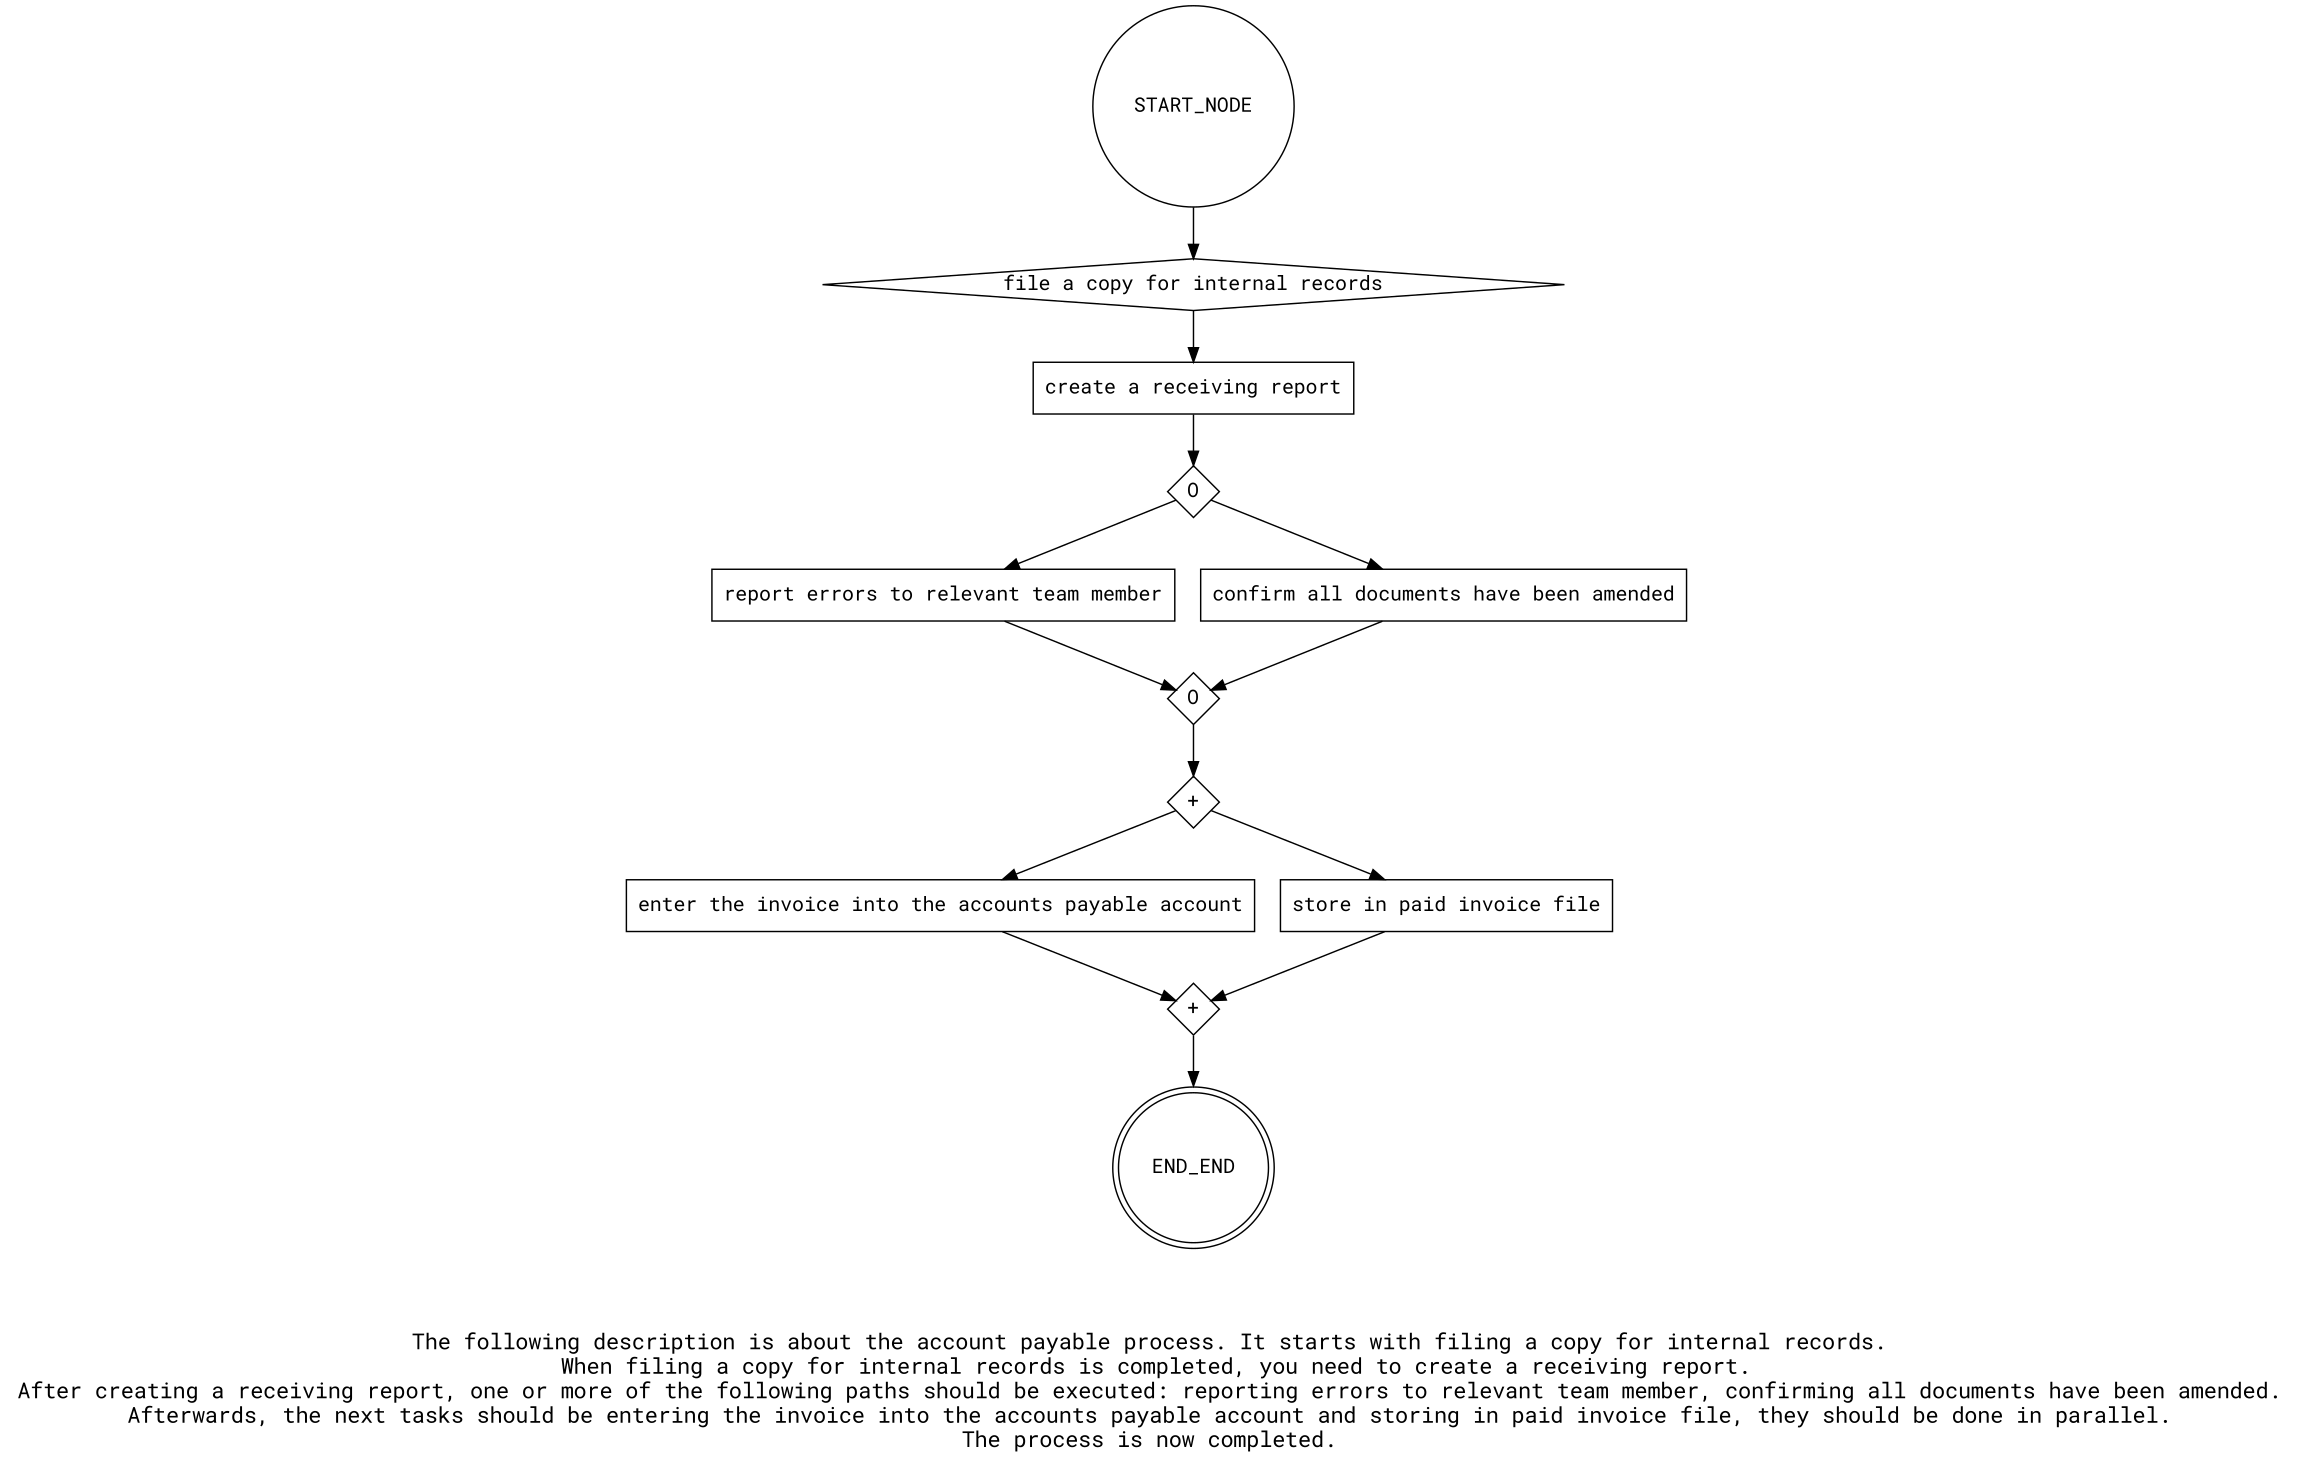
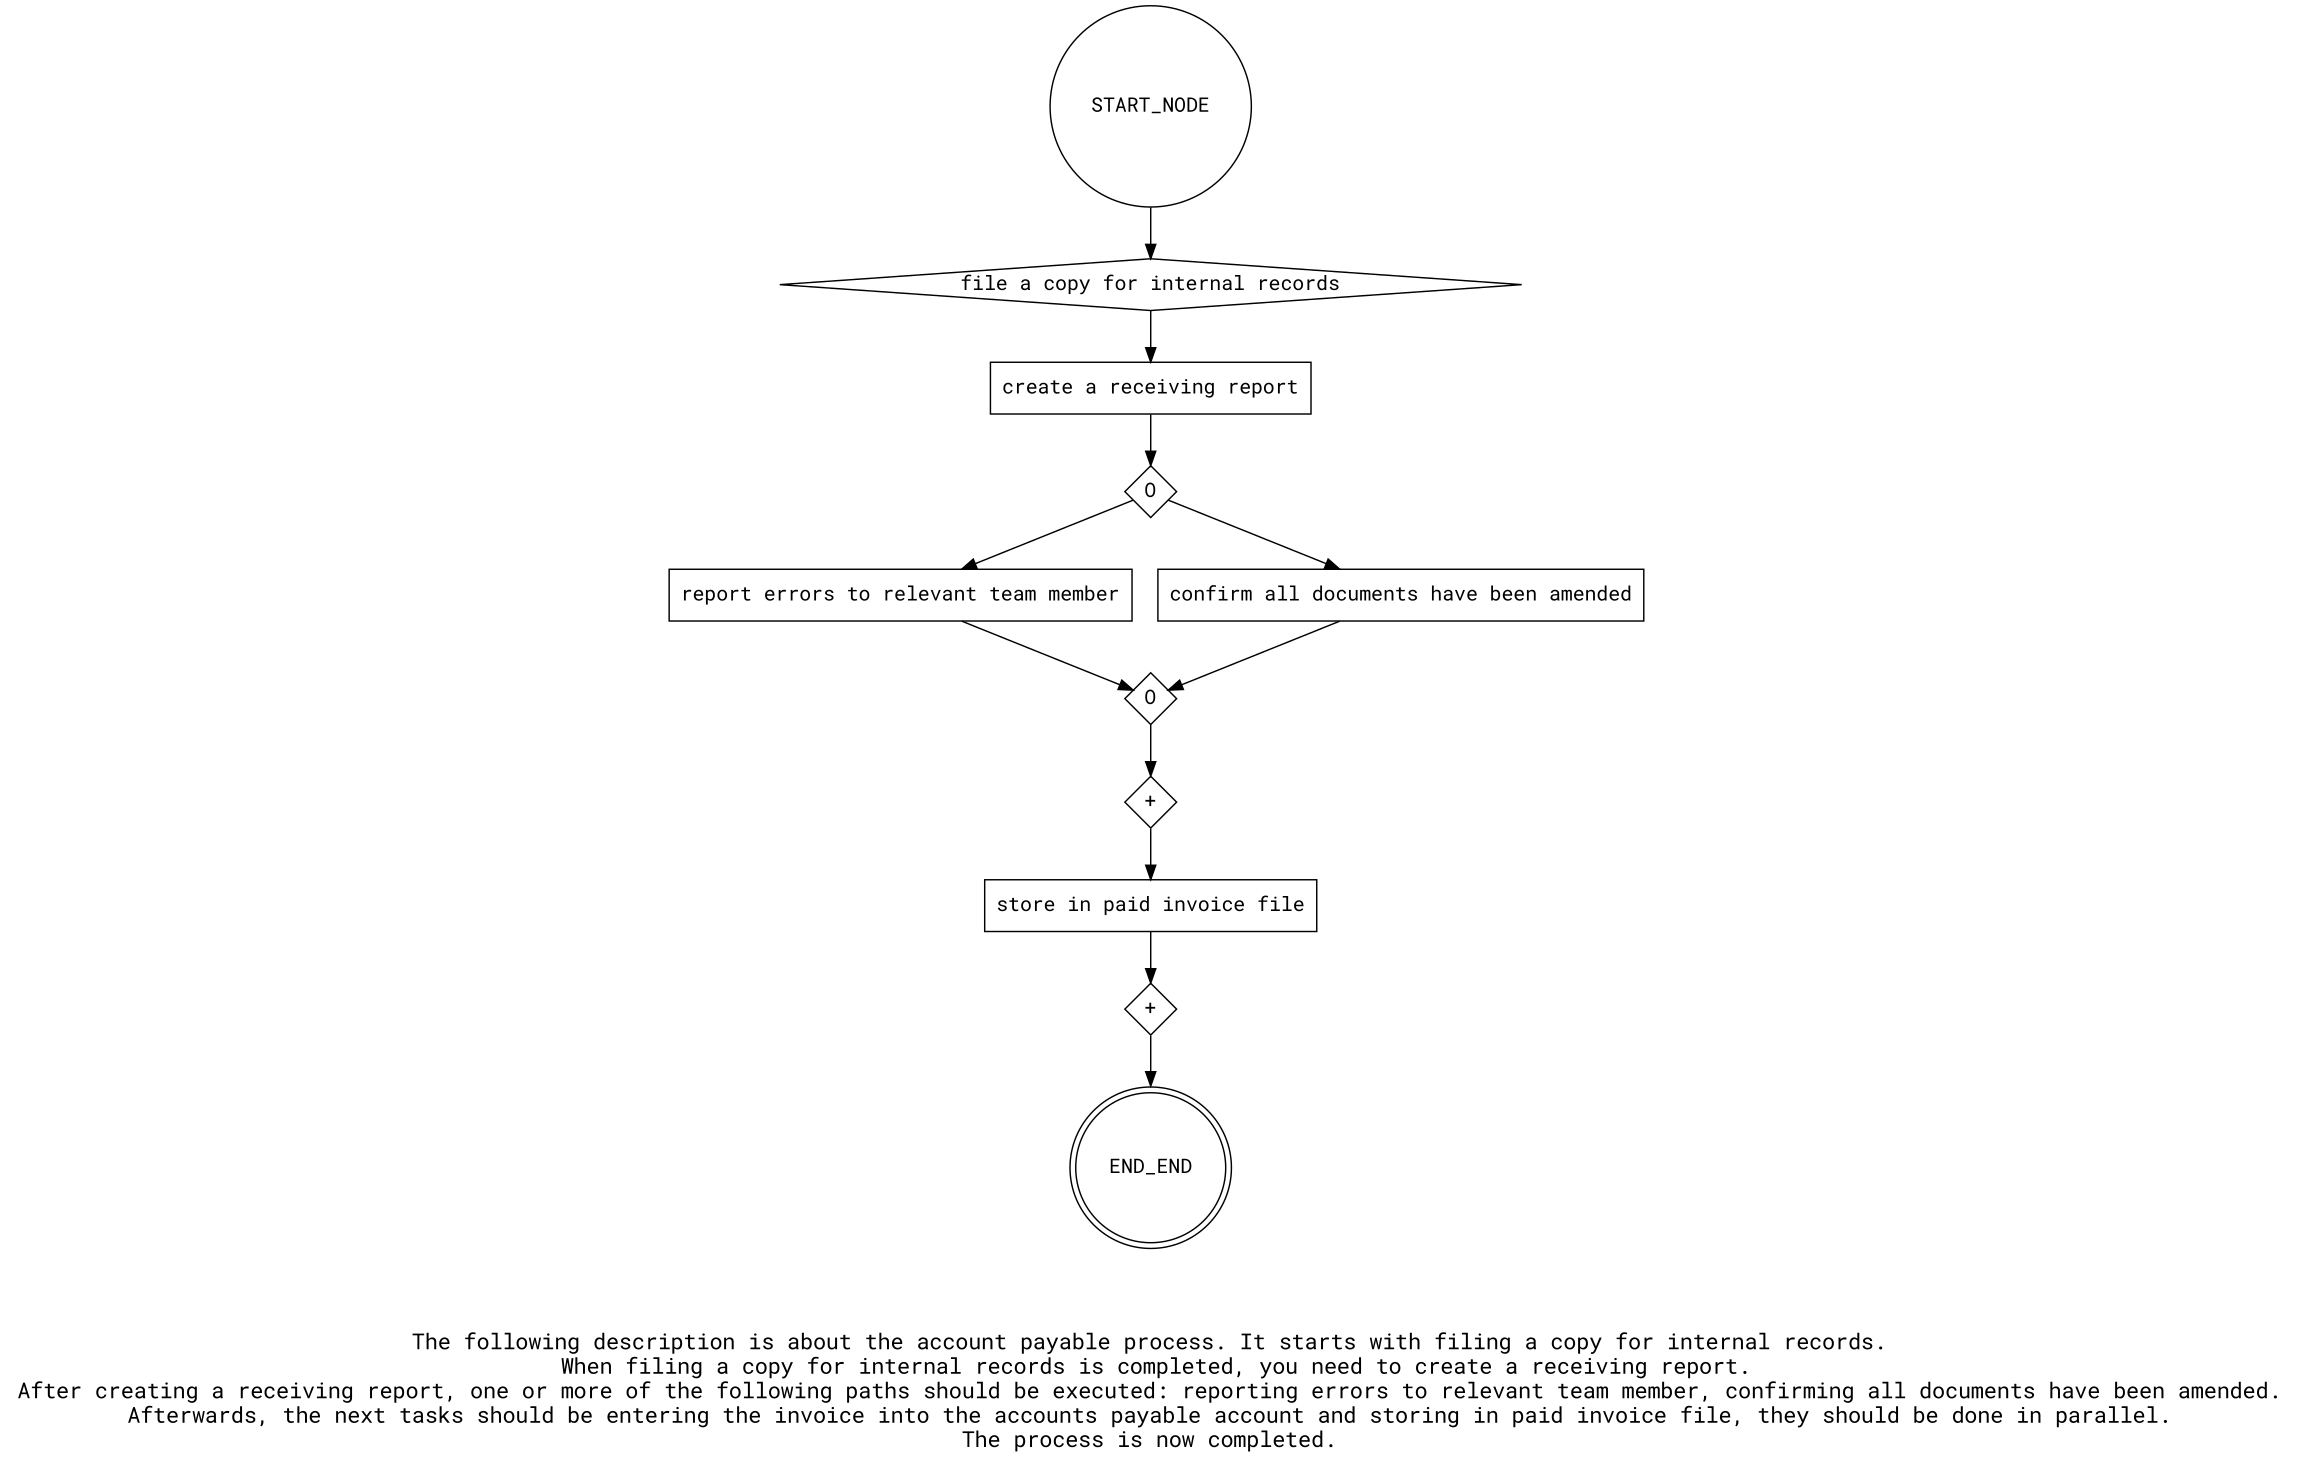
  digraph {
    fontname="Roboto Mono"
    fontsize=15
    label="\n\n\nThe following description is about the account payable process. It starts with filing a copy for internal records. \nWhen filing a copy for internal records is completed, you need to create a receiving report.\nAfter creating a receiving report, one or more of the following paths should be executed: reporting errors to relevant team member, confirming all documents have been amended. \nAfterwards, the next tasks should be entering the invoice into the accounts payable account and storing in paid invoice file, they should be done in parallel. \nThe process is now completed. \n"
    rankdir=TB
    node [fontname="Roboto Mono" shape=diamond]
    edge [fontname="Roboto Mono"]
    "file a copy for internal records"
    "create a receiving report" [shape=box]
    n3 [fixedsize=true label=O width=0.5]
    "report errors to relevant team member" [shape=box]
    "confirm all documents have been amended" [shape=box]
    n6 [fixedsize=true label=O width=0.5]
    n7 [fixedsize=true label="+" width=0.5]
-   "enter the invoice into the accounts payable account" [shape=box]
    "store in paid invoice file" [shape=box]
    n10 [fixedsize=true label="+" width=0.5]
    n11 [label=END_END shape=doublecircle width=0.2]
    START_NODE [shape=circle width=0.3]
    subgraph sub_1 {
      "file a copy for internal records"
      "create a receiving report"
      n3
      "report errors to relevant team member"
      "confirm all documents have been amended"
      n6
      n7
-     "enter the invoice into the accounts payable account"
      "store in paid invoice file"
      n10
    }
    "file a copy for internal records" -> "create a receiving report"
    "create a receiving report" -> n3
    n3 -> "report errors to relevant team member"
    n3 -> "confirm all documents have been amended"
    "report errors to relevant team member" -> n6
    "confirm all documents have been amended" -> n6
    n6 -> n7
-   n7 -> "enter the invoice into the accounts payable account"
    n7 -> "store in paid invoice file"
-   "enter the invoice into the accounts payable account" -> n10
    "store in paid invoice file" -> n10
    n10 -> n11
    START_NODE -> "file a copy for internal records"
  }
